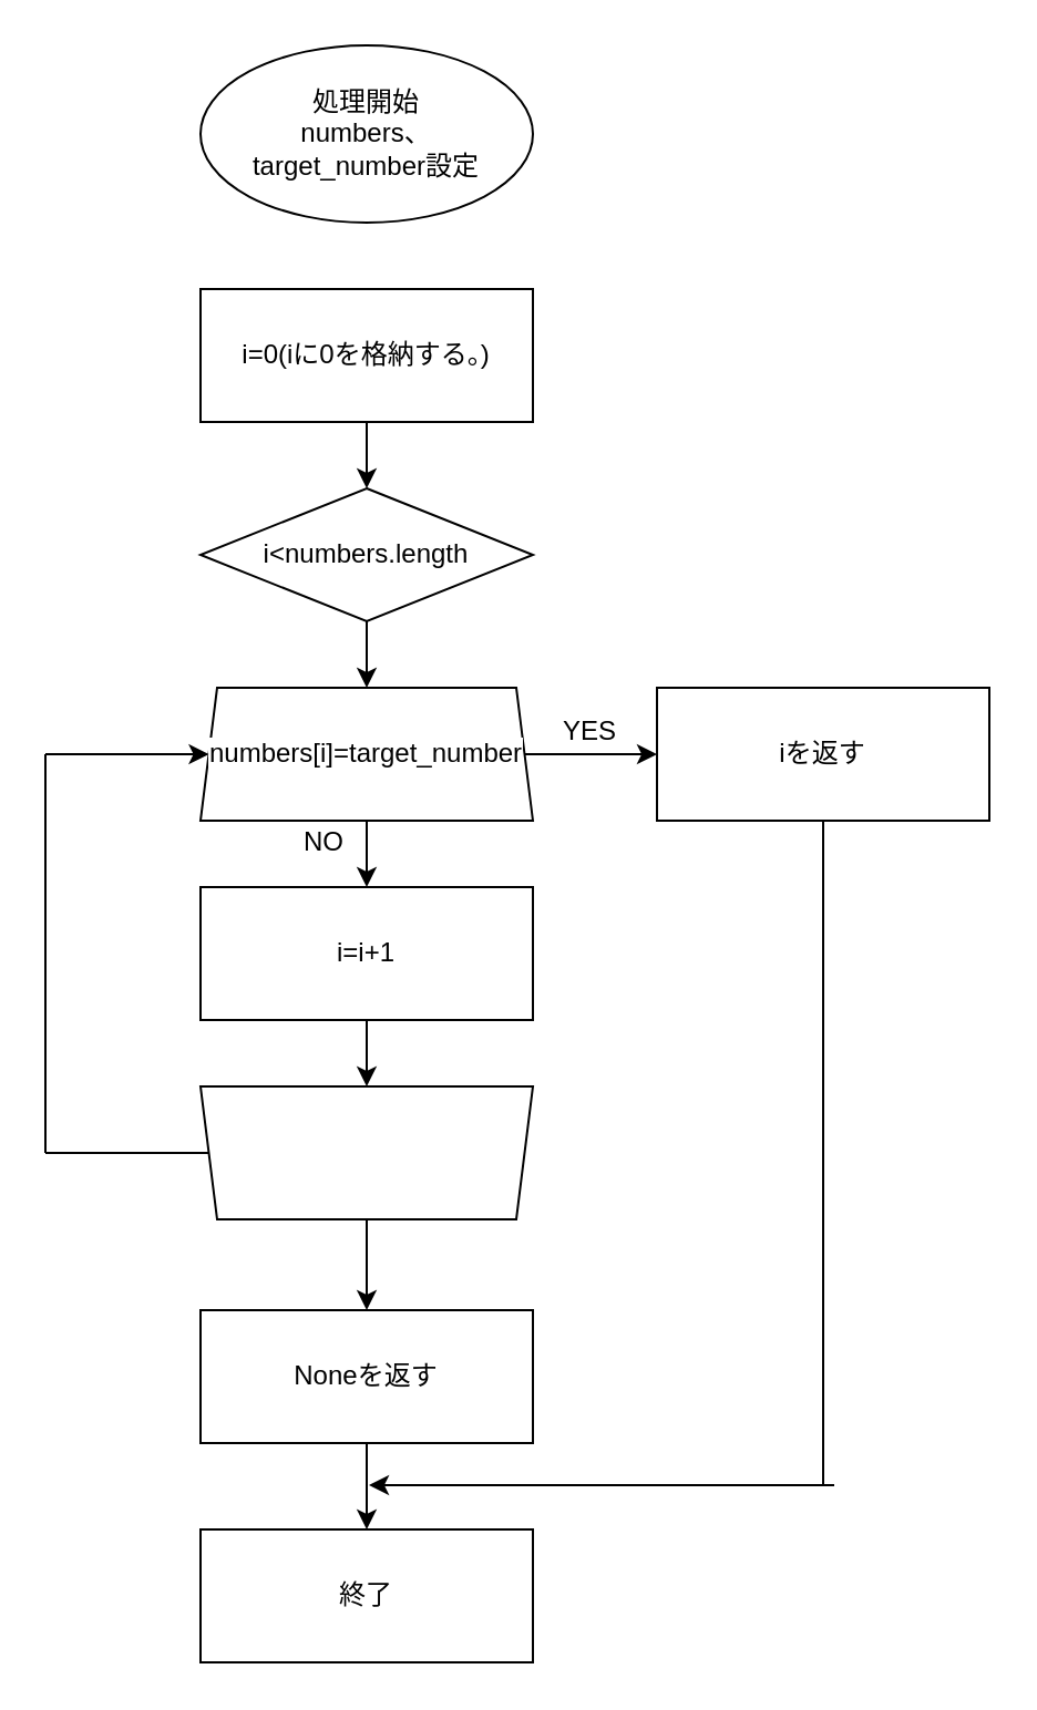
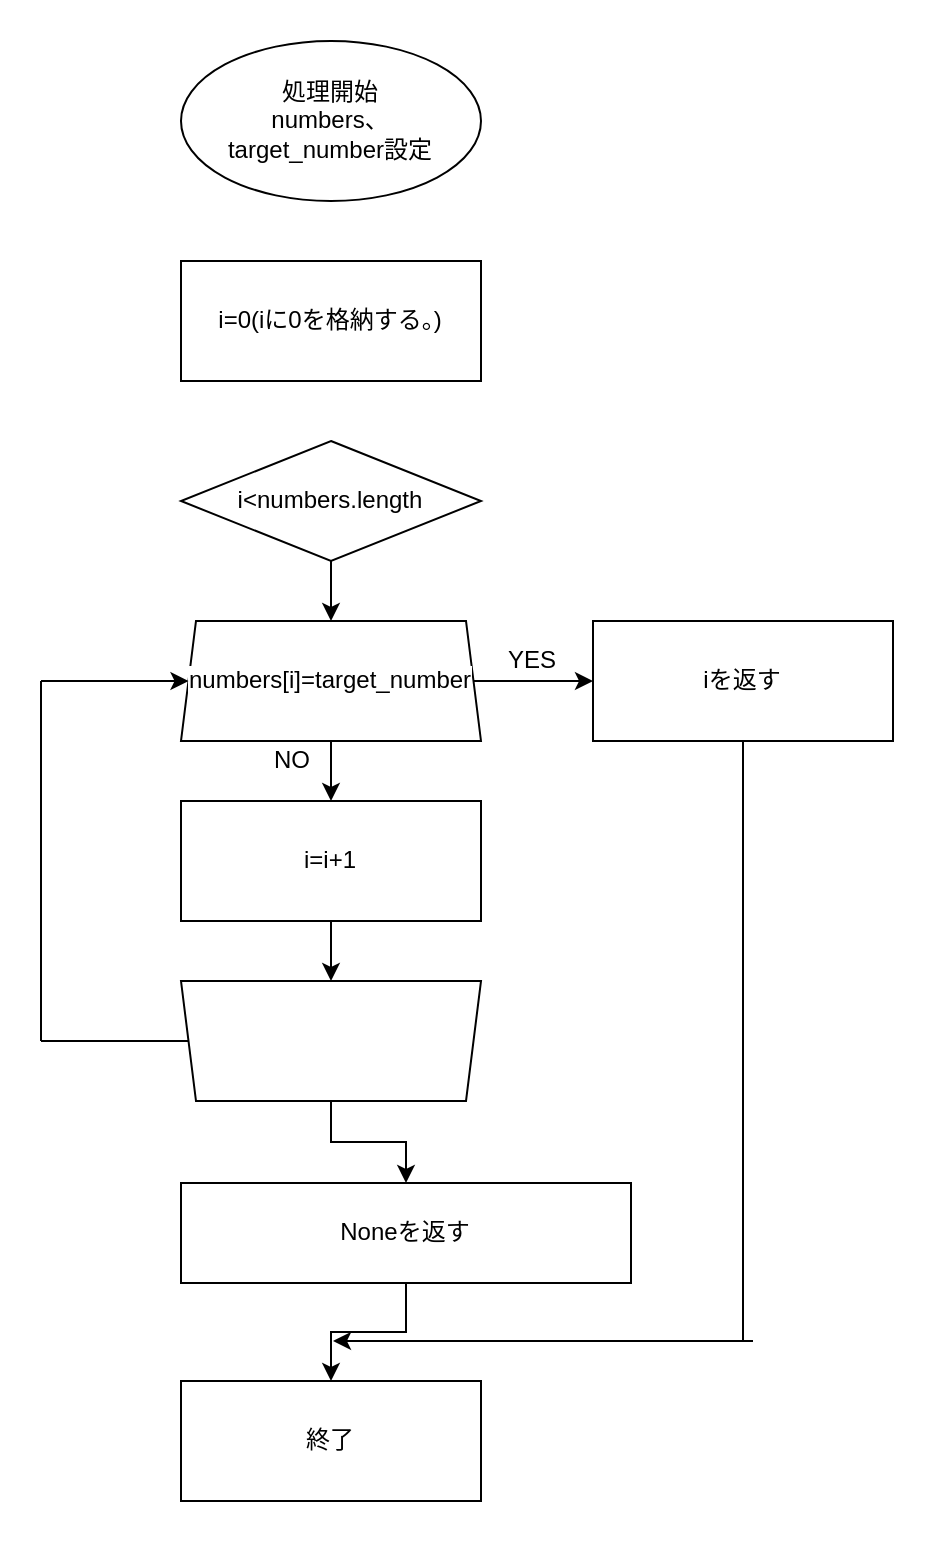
  <mxCell id="0" />
  <mxCell id="1" parent="0" />
  <mxCell id="2" value="処理開始&lt;br&gt;numbers、&lt;br&gt;target_number設定" style="ellipse;whiteSpace=wrap;html=1;" vertex="1" parent="1"><mxGeometry x="90" y="20" width="150" height="80" as="geometry" /></mxCell>
- <mxCell id="3" style="edgeStyle=orthogonalEdgeStyle;rounded=0;orthogonalLoop=1;jettySize=auto;html=1;exitX=0.5;exitY=1;exitDx=0;exitDy=0;entryX=0.5;entryY=0;entryDx=0;entryDy=0;" edge="1" parent="1" source="4" target="6"><mxGeometry relative="1" as="geometry" /></mxCell>
  <mxCell id="4" value="i=0(iに0を格納する。)" style="rounded=0;whiteSpace=wrap;html=1;" vertex="1" parent="1"><mxGeometry x="90" y="130" width="150" height="60" as="geometry" /></mxCell>
  <mxCell id="5" style="edgeStyle=orthogonalEdgeStyle;rounded=0;orthogonalLoop=1;jettySize=auto;html=1;exitX=0.5;exitY=1;exitDx=0;exitDy=0;entryX=0.5;entryY=1;entryDx=0;entryDy=0;" edge="1" parent="1" source="6" target="9"><mxGeometry relative="1" as="geometry" /></mxCell>
  <mxCell id="6" value="i&amp;lt;numbers.length" style="rhombus;whiteSpace=wrap;html=1;" vertex="1" parent="1"><mxGeometry x="90" y="220" width="150" height="60" as="geometry" /></mxCell>
  <mxCell id="7" style="edgeStyle=orthogonalEdgeStyle;rounded=0;orthogonalLoop=1;jettySize=auto;html=1;exitX=0.5;exitY=0;exitDx=0;exitDy=0;entryX=0.5;entryY=0;entryDx=0;entryDy=0;" edge="1" parent="1" source="9" target="12"><mxGeometry relative="1" as="geometry" /></mxCell>
  <mxCell id="8" style="edgeStyle=orthogonalEdgeStyle;rounded=0;orthogonalLoop=1;jettySize=auto;html=1;exitX=0;exitY=0.5;exitDx=0;exitDy=0;entryX=0;entryY=0.5;entryDx=0;entryDy=0;" edge="1" parent="1" source="9" target="21"><mxGeometry relative="1" as="geometry" /></mxCell>
  <mxCell id="9" value="" style="verticalLabelPosition=middle;verticalAlign=middle;html=1;shape=trapezoid;perimeter=trapezoidPerimeter;whiteSpace=wrap;size=0.05;arcSize=10;flipV=1;labelPosition=center;align=center;rotation=-180;textDirection=ltr;horizontal=1;" vertex="1" parent="1"><mxGeometry x="90" y="310" width="150" height="60" as="geometry" /></mxCell>
  <mxCell id="10" value="&lt;span style=&quot;background-color: rgb(255 , 255 , 255)&quot;&gt;numbers[i]=target_number&lt;/span&gt;" style="text;html=1;strokeColor=none;fillColor=none;align=center;verticalAlign=middle;whiteSpace=wrap;rounded=0;" vertex="1" parent="1"><mxGeometry x="145" y="330" width="40" height="20" as="geometry" /></mxCell>
  <mxCell id="11" style="edgeStyle=orthogonalEdgeStyle;rounded=0;orthogonalLoop=1;jettySize=auto;html=1;exitX=0.5;exitY=1;exitDx=0;exitDy=0;entryX=0.5;entryY=0;entryDx=0;entryDy=0;" edge="1" parent="1" source="12" target="14"><mxGeometry relative="1" as="geometry" /></mxCell>
  <mxCell id="12" value="i=i+1" style="rounded=0;whiteSpace=wrap;html=1;" vertex="1" parent="1"><mxGeometry x="90" y="400" width="150" height="60" as="geometry" /></mxCell>
  <mxCell id="13" style="edgeStyle=orthogonalEdgeStyle;rounded=0;orthogonalLoop=1;jettySize=auto;html=1;exitX=0.5;exitY=1;exitDx=0;exitDy=0;entryX=0.5;entryY=0;entryDx=0;entryDy=0;" edge="1" parent="1" source="14" target="20"><mxGeometry relative="1" as="geometry" /></mxCell>
  <mxCell id="14" value="" style="verticalLabelPosition=middle;verticalAlign=middle;html=1;shape=trapezoid;perimeter=trapezoidPerimeter;whiteSpace=wrap;size=0.05;arcSize=10;flipV=1;labelPosition=center;align=center;rotation=0;textDirection=ltr;horizontal=1;" vertex="1" parent="1"><mxGeometry x="90" y="490" width="150" height="60" as="geometry" /></mxCell>
  <mxCell id="15" value="" style="endArrow=none;html=1;exitX=0;exitY=0.5;exitDx=0;exitDy=0;" edge="1" parent="1" source="14"><mxGeometry width="50" height="50" relative="1" as="geometry"><mxPoint x="170" y="410" as="sourcePoint" /><mxPoint x="20" y="520" as="targetPoint" /></mxGeometry></mxCell>
  <mxCell id="16" value="" style="endArrow=none;html=1;" edge="1" parent="1"><mxGeometry width="50" height="50" relative="1" as="geometry"><mxPoint x="20" y="340" as="sourcePoint" /><mxPoint x="20" y="520" as="targetPoint" /></mxGeometry></mxCell>
  <mxCell id="17" value="" style="endArrow=classic;html=1;entryX=1;entryY=0.5;entryDx=0;entryDy=0;" edge="1" parent="1" target="9"><mxGeometry width="50" height="50" relative="1" as="geometry"><mxPoint x="20" y="340" as="sourcePoint" /><mxPoint x="220" y="360" as="targetPoint" /></mxGeometry></mxCell>
  <mxCell id="18" value="終了" style="rounded=0;whiteSpace=wrap;html=1;" vertex="1" parent="1"><mxGeometry x="90" y="690" width="150" height="60" as="geometry" /></mxCell>
  <mxCell id="19" style="edgeStyle=orthogonalEdgeStyle;rounded=0;orthogonalLoop=1;jettySize=auto;html=1;exitX=0.5;exitY=1;exitDx=0;exitDy=0;entryX=0.5;entryY=0;entryDx=0;entryDy=0;" edge="1" parent="1" source="20" target="18"><mxGeometry relative="1" as="geometry" /></mxCell>
- <mxCell id="20" value="Noneを返す" style="rounded=0;whiteSpace=wrap;html=1;" vertex="1" parent="1"><mxGeometry x="90" y="591" width="150" height="60" as="geometry" /></mxCell>
+ <mxCell id="20" value="Noneを返す" style="rounded=0;whiteSpace=wrap;html=1;" vertex="1" parent="1"><mxGeometry x="90" y="591" width="225" height="50" as="geometry" /></mxCell>
  <mxCell id="21" value="iを返す" style="rounded=0;whiteSpace=wrap;html=1;" vertex="1" parent="1"><mxGeometry x="296" y="310" width="150" height="60" as="geometry" /></mxCell>
  <mxCell id="22" value="" style="endArrow=none;html=1;entryX=0.5;entryY=1;entryDx=0;entryDy=0;" edge="1" parent="1" target="21"><mxGeometry width="50" height="50" relative="1" as="geometry"><mxPoint x="371" y="670" as="sourcePoint" /><mxPoint x="286" y="490" as="targetPoint" /></mxGeometry></mxCell>
  <mxCell id="23" value="" style="endArrow=classic;html=1;" edge="1" parent="1"><mxGeometry width="50" height="50" relative="1" as="geometry"><mxPoint x="376" y="670" as="sourcePoint" /><mxPoint x="166" y="670" as="targetPoint" /></mxGeometry></mxCell>
  <mxCell id="24" value="YES" style="text;html=1;strokeColor=none;fillColor=none;align=center;verticalAlign=middle;whiteSpace=wrap;rounded=0;" vertex="1" parent="1"><mxGeometry x="246" y="320" width="40" height="20" as="geometry" /></mxCell>
  <mxCell id="25" value="NO" style="text;html=1;strokeColor=none;fillColor=none;align=center;verticalAlign=middle;whiteSpace=wrap;rounded=0;" vertex="1" parent="1"><mxGeometry x="126" y="370" width="40" height="20" as="geometry" /></mxCell>
